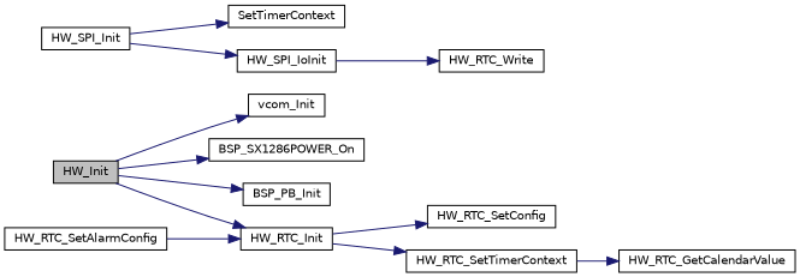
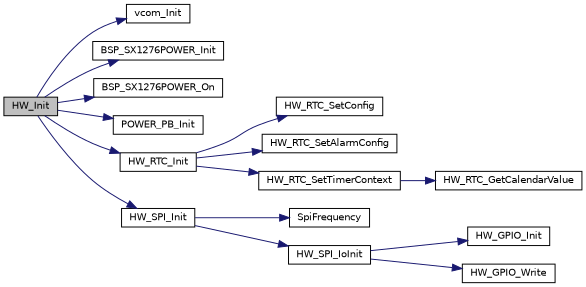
  digraph {
    rankdir=LR
    node [color=black fillcolor=white fontname=Helvetica fontsize=10 shape=record style=filled]
    edge [color=midnightblue fontname=Helvetica fontsize=10 labelfontname=Helvetica labelfontsize=10 style=solid]
    n1 [fillcolor=grey75 fontcolor=black height=0.2 label=HW_Init width=0.4]
    n2 [height=0.2 label=vcom_Init width=0.4]
-   n4 [height=0.2 label=BSP_SX1286POWER_On width=0.4]
-   n5 [height=0.2 label=BSP_PB_Init width=0.4]
+   n3 [height=0.2 label=BSP_SX1276POWER_Init width=0.4]
+   n4 [height=0.2 label=BSP_SX1276POWER_On width=0.4]
+   n5 [height=0.2 label=POWER_PB_Init width=0.4]
    n6 [height=0.2 label=HW_RTC_Init width=0.4]
    n7 [height=0.2 label=HW_SPI_Init width=0.4]
    n8 [height=0.2 label=HW_RTC_SetConfig width=0.4]
    n9 [height=0.2 label=HW_RTC_SetAlarmConfig width=0.4]
    n10 [height=0.2 label=HW_RTC_SetTimerContext width=0.4]
-   n11 [height=0.2 label=SetTimerContext width=0.4]
+   n11 [height=0.2 label=SpiFrequency width=0.4]
    n12 [height=0.2 label=HW_SPI_IoInit width=0.4]
    n13 [height=0.2 label=HW_RTC_GetCalendarValue width=0.4]
-   n15 [height=0.2 label=HW_RTC_Write width=0.4]
+   n14 [height=0.2 label=HW_GPIO_Init width=0.4]
+   n15 [height=0.2 label=HW_GPIO_Write width=0.4]
    n1 -> n2
+   n1 -> n3
    n1 -> n4
    n1 -> n5
    n1 -> n6
+   n1 -> n7
    n6 -> n8
-   n9 -> n6
+   n6 -> n9
    n6 -> n10
    n7 -> n11
    n7 -> n12
    n10 -> n13
+   n12 -> n14
    n12 -> n15
  }
